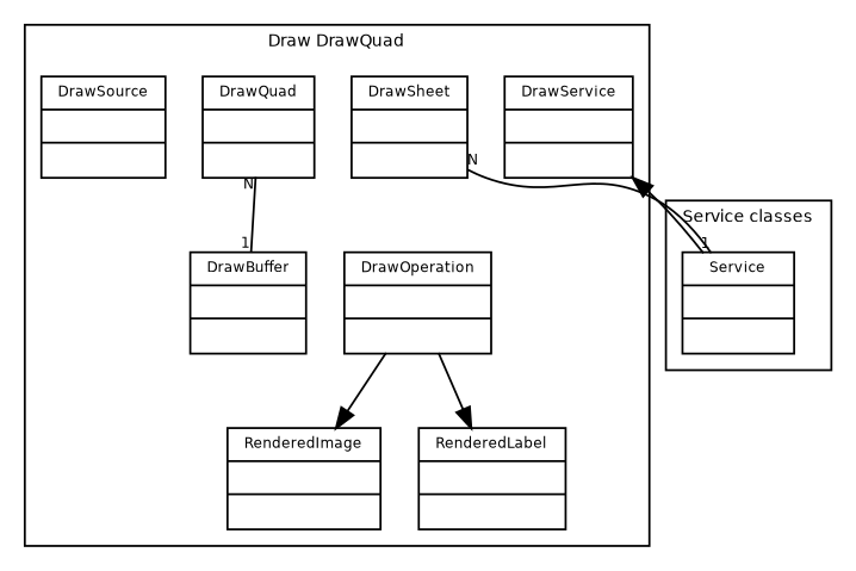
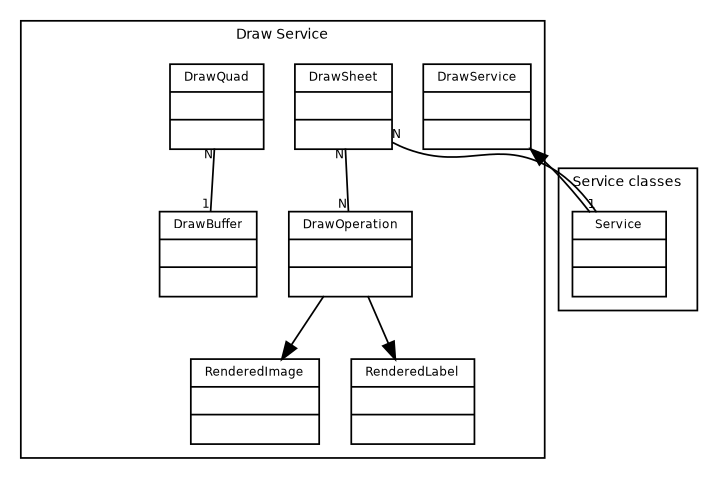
  digraph {
    fontname="Bitstream Vera Sans"
    fontsize=8
    node [fontname="Bitstream Vera Sans" fontsize=7 shape=record]
    edge [fontname="Bitstream Vera Sans" fontsize=7]
    n1 [label="{DrawService||}"]
    n2 [label="{DrawBuffer||}"]
    n3 [label="{DrawOperation||}"]
    n4 [label="{DrawQuad||}"]
    n5 [label="{DrawSheet||}"]
-   n6 [label="{DrawSource||}"]
    n7 [label="{RenderedImage||}"]
    n8 [label="{RenderedLabel||}"]
    n9 [label="{Service||}"]
    subgraph cluster_1 {
-     label="Draw DrawQuad"
+     label="Draw Service"
      n1
      n2
      n3
      n4
      n5
-     n6
      n7
      n8
    }
    subgraph cluster_2 {
      label="Service classes"
      n9
    }
    n3 -> n7
    n3 -> n8
    n4 -> n2 [arrowhead=none headlabel=1 taillabel=N]
+   n5 -> n3 [arrowhead=none headlabel=N taillabel=N]
    n5 -> n9 [arrowhead=none headlabel=1 taillabel=N]
    n9 -> n1
  }
